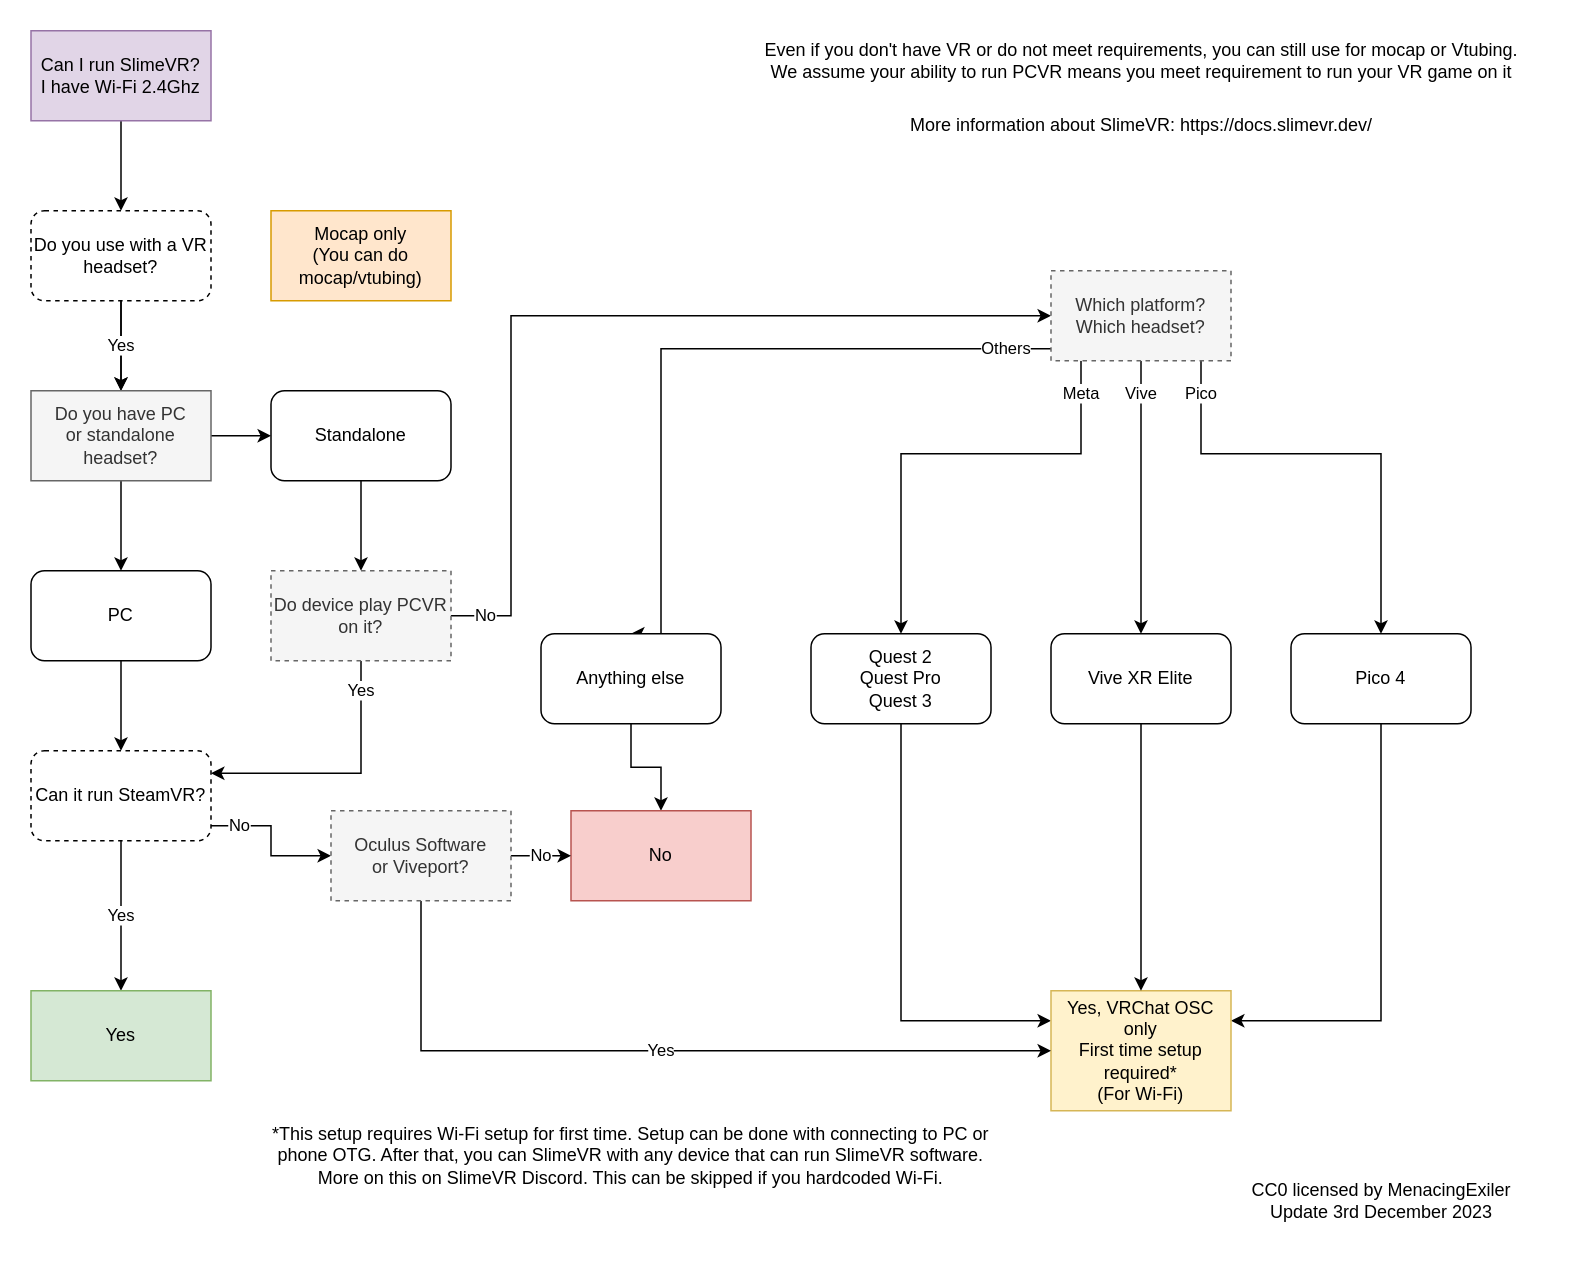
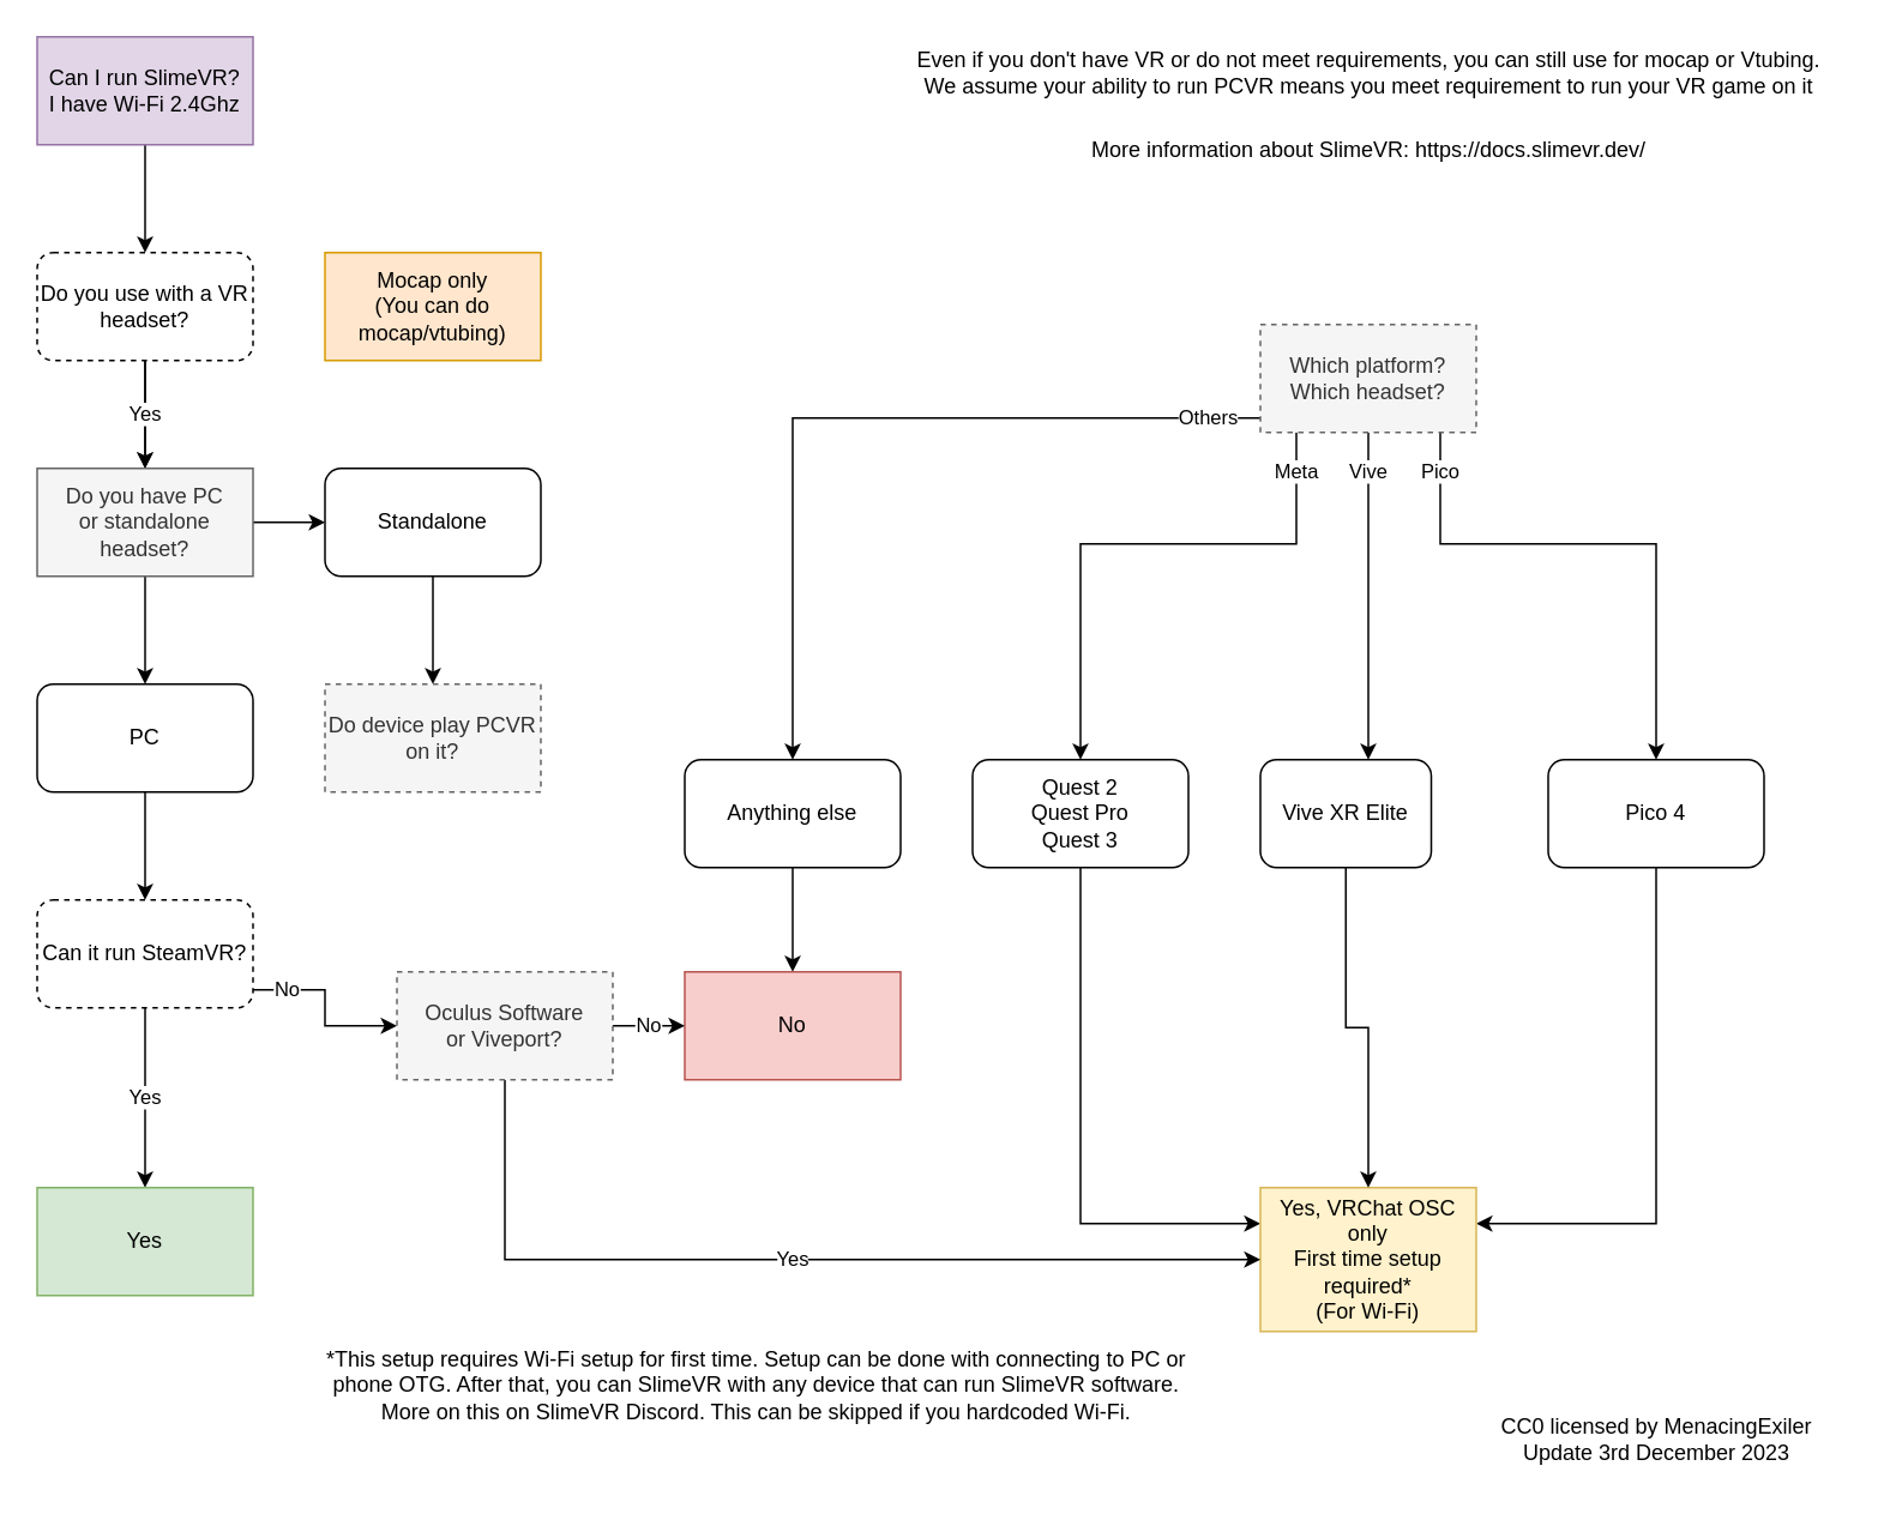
  <mxCell id="0" />
  <mxCell id="1" parent="0" />
  <mxCell id="2" style="edgeStyle=orthogonalEdgeStyle;rounded=0;orthogonalLoop=1;jettySize=auto;html=1;entryX=0.5;entryY=0;entryDx=0;entryDy=0;" parent="1" source="3" target="6" edge="1"><mxGeometry relative="1" as="geometry" /></mxCell>
  <mxCell id="3" value="Can I run SlimeVR?&lt;br&gt;I have Wi-Fi 2.4Ghz" style="rounded=0;whiteSpace=wrap;html=1;fillColor=#e1d5e7;strokeColor=#9673a6;" parent="1" vertex="1"><mxGeometry x="20" y="20" width="120" height="60" as="geometry" /></mxCell>
  <mxCell id="4" value="No" style="edgeStyle=orthogonalEdgeStyle;rounded=0;orthogonalLoop=1;jettySize=auto;html=1;" parent="1" source="6" target="14" edge="1"><mxGeometry relative="1" as="geometry"><mxPoint x="260" y="170" as="targetPoint" /></mxGeometry></mxCell>
  <mxCell id="5" value="Yes" style="edgeStyle=orthogonalEdgeStyle;rounded=0;orthogonalLoop=1;jettySize=auto;html=1;" parent="1" source="6" edge="1"><mxGeometry relative="1" as="geometry"><mxPoint x="80" y="260" as="targetPoint" /></mxGeometry></mxCell>
  <mxCell id="6" value="Do you use with a VR headset?" style="rounded=1;whiteSpace=wrap;html=1;dashed=1;" parent="1" vertex="1"><mxGeometry x="20" y="140" width="120" height="60" as="geometry" /></mxCell>
  <mxCell id="7" value="Mocap only&lt;br&gt;(You can do mocap/vtubing)" style="rounded=0;whiteSpace=wrap;html=1;fillColor=#ffe6cc;strokeColor=#d79b00;" parent="1" vertex="1"><mxGeometry x="180" y="140" width="120" height="60" as="geometry" /></mxCell>
  <mxCell id="8" style="edgeStyle=orthogonalEdgeStyle;rounded=0;orthogonalLoop=1;jettySize=auto;html=1;exitX=0.5;exitY=1;exitDx=0;exitDy=0;entryX=0.5;entryY=0;entryDx=0;entryDy=0;" parent="1" source="14" target="10" edge="1"><mxGeometry relative="1" as="geometry"><mxPoint x="80" y="460" as="targetPoint" /><mxPoint x="80" y="360" as="sourcePoint" /></mxGeometry></mxCell>
  <mxCell id="9" style="edgeStyle=orthogonalEdgeStyle;rounded=0;orthogonalLoop=1;jettySize=auto;html=1;" parent="1" source="10" edge="1"><mxGeometry relative="1" as="geometry"><mxPoint x="80" y="500" as="targetPoint" /></mxGeometry></mxCell>
  <mxCell id="10" value="PC" style="rounded=1;whiteSpace=wrap;html=1;" parent="1" vertex="1"><mxGeometry x="20" y="380" width="120" height="60" as="geometry" /></mxCell>
  <mxCell id="11" style="edgeStyle=orthogonalEdgeStyle;rounded=0;orthogonalLoop=1;jettySize=auto;html=1;entryX=0.5;entryY=0;entryDx=0;entryDy=0;" parent="1" source="12" target="21" edge="1"><mxGeometry relative="1" as="geometry"><mxPoint x="360" y="540" as="targetPoint" /></mxGeometry></mxCell>
  <mxCell id="12" value="Standalone" style="rounded=1;whiteSpace=wrap;html=1;" parent="1" vertex="1"><mxGeometry x="180" y="260" width="120" height="60" as="geometry" /></mxCell>
  <mxCell id="13" style="edgeStyle=orthogonalEdgeStyle;rounded=0;orthogonalLoop=1;jettySize=auto;html=1;" parent="1" source="14" target="12" edge="1"><mxGeometry relative="1" as="geometry" /></mxCell>
  <mxCell id="14" value="Do you have PC&lt;br style=&quot;border-color: var(--border-color);&quot;&gt;or standalone headset?" style="rounded=0;whiteSpace=wrap;html=1;fillColor=#f5f5f5;fontColor=#333333;strokeColor=#666666;" parent="1" vertex="1"><mxGeometry x="20" y="260" width="120" height="60" as="geometry" /></mxCell>
  <mxCell id="15" value="Yes" style="edgeStyle=orthogonalEdgeStyle;rounded=0;orthogonalLoop=1;jettySize=auto;html=1;entryX=0.5;entryY=0;entryDx=0;entryDy=0;" parent="1" source="17" target="18" edge="1"><mxGeometry relative="1" as="geometry" /></mxCell>
  <mxCell id="16" value="No" style="edgeStyle=orthogonalEdgeStyle;rounded=0;orthogonalLoop=1;jettySize=auto;html=1;entryX=0;entryY=0.5;entryDx=0;entryDy=0;" parent="1" source="17" target="37" edge="1"><mxGeometry x="-0.619" relative="1" as="geometry"><Array as="points"><mxPoint x="180" y="550" /><mxPoint x="180" y="570" /></Array><mxPoint as="offset" /></mxGeometry></mxCell>
  <mxCell id="17" value="Can it run SteamVR?" style="rounded=1;whiteSpace=wrap;html=1;dashed=1;" parent="1" vertex="1"><mxGeometry x="20" y="500" width="120" height="60" as="geometry" /></mxCell>
  <mxCell id="18" value="Yes" style="rounded=0;whiteSpace=wrap;html=1;fillColor=#d5e8d4;strokeColor=#82b366;" parent="1" vertex="1"><mxGeometry x="20" y="660" width="120" height="60" as="geometry" /></mxCell>
- <mxCell id="19" value="No" style="edgeStyle=orthogonalEdgeStyle;rounded=0;orthogonalLoop=1;jettySize=auto;html=1;entryX=0;entryY=0.5;entryDx=0;entryDy=0;" parent="1" source="21" target="26" edge="1"><mxGeometry x="-0.923" relative="1" as="geometry"><Array as="points"><mxPoint x="340" y="410" /><mxPoint x="340" y="210" /></Array><mxPoint as="offset" /></mxGeometry></mxCell>
- <mxCell id="20" value="Yes" style="edgeStyle=orthogonalEdgeStyle;rounded=0;orthogonalLoop=1;jettySize=auto;html=1;entryX=1;entryY=0.25;entryDx=0;entryDy=0;" parent="1" source="21" target="17" edge="1"><mxGeometry x="-0.771" relative="1" as="geometry"><Array as="points"><mxPoint x="240" y="515" /></Array><mxPoint as="offset" /></mxGeometry></mxCell>
  <mxCell id="21" value="Do device play PCVR on it?" style="rounded=0;whiteSpace=wrap;html=1;fillColor=#f5f5f5;fontColor=#333333;strokeColor=#666666;dashed=1;" parent="1" vertex="1"><mxGeometry x="180" y="380" width="120" height="60" as="geometry" /></mxCell>
  <mxCell id="22" value="Others" style="edgeStyle=orthogonalEdgeStyle;rounded=0;orthogonalLoop=1;jettySize=auto;html=1;entryX=0.5;entryY=0;entryDx=0;entryDy=0;" parent="1" source="26" target="28" edge="1"><mxGeometry x="-0.871" relative="1" as="geometry"><mxPoint x="560" y="462" as="targetPoint" /><Array as="points"><mxPoint x="440" y="232" /></Array><mxPoint as="offset" /></mxGeometry></mxCell>
  <mxCell id="23" value="Pico" style="edgeStyle=orthogonalEdgeStyle;rounded=0;orthogonalLoop=1;jettySize=auto;html=1;entryX=0.5;entryY=0;entryDx=0;entryDy=0;" parent="1" source="26" target="30" edge="1"><mxGeometry x="-0.854" relative="1" as="geometry"><Array as="points"><mxPoint x="800" y="302" /><mxPoint x="920" y="302" /></Array><mxPoint as="offset" /><mxPoint x="1000" y="342" as="targetPoint" /></mxGeometry></mxCell>
  <mxCell id="24" value="Vive" style="edgeStyle=orthogonalEdgeStyle;rounded=0;orthogonalLoop=1;jettySize=auto;html=1;exitX=0.5;exitY=1;exitDx=0;exitDy=0;" parent="1" source="26" target="43" edge="1"><mxGeometry x="-0.758" relative="1" as="geometry"><mxPoint x="800" y="242" as="sourcePoint" /><mxPoint x="840" y="342" as="targetPoint" /><Array as="points"><mxPoint x="760" y="322" /><mxPoint x="760" y="322" /></Array><mxPoint as="offset" /></mxGeometry></mxCell>
  <mxCell id="25" value="Meta" style="edgeStyle=orthogonalEdgeStyle;rounded=0;orthogonalLoop=1;jettySize=auto;html=1;entryX=0.5;entryY=0;entryDx=0;entryDy=0;" parent="1" source="26" target="32" edge="1"><mxGeometry x="-0.854" relative="1" as="geometry"><Array as="points"><mxPoint x="720" y="302" /><mxPoint x="600" y="302" /></Array><mxPoint as="offset" /></mxGeometry></mxCell>
  <mxCell id="26" value="Which platform?&lt;br&gt;Which headset?" style="rounded=0;whiteSpace=wrap;html=1;fillColor=#f5f5f5;fontColor=#333333;strokeColor=#666666;dashed=1;" parent="1" vertex="1"><mxGeometry x="700" y="180" width="120" height="60" as="geometry" /></mxCell>
  <mxCell id="27" style="edgeStyle=orthogonalEdgeStyle;rounded=0;orthogonalLoop=1;jettySize=auto;html=1;exitX=0.5;exitY=1;exitDx=0;exitDy=0;" parent="1" source="28" target="33" edge="1"><mxGeometry relative="1" as="geometry"><mxPoint x="560" y="440" as="sourcePoint" /><mxPoint x="560" y="500" as="targetPoint" /></mxGeometry></mxCell>
- <mxCell id="28" value="Anything else" style="rounded=1;whiteSpace=wrap;html=1;" parent="1" vertex="1"><mxGeometry x="360" y="422" width="120" height="60" as="geometry" /></mxCell>
+ <mxCell id="28" value="Anything else" style="rounded=1;whiteSpace=wrap;html=1;" parent="1" vertex="1"><mxGeometry x="380" y="422" width="120" height="60" as="geometry" /></mxCell>
  <mxCell id="29" style="edgeStyle=orthogonalEdgeStyle;rounded=0;orthogonalLoop=1;jettySize=auto;html=1;entryX=1;entryY=0.25;entryDx=0;entryDy=0;" parent="1" source="30" target="34" edge="1"><mxGeometry relative="1" as="geometry"><Array as="points"><mxPoint x="920" y="680" /></Array></mxGeometry></mxCell>
  <mxCell id="30" value="Pico 4" style="rounded=1;whiteSpace=wrap;html=1;" parent="1" vertex="1"><mxGeometry x="860" y="422" width="120" height="60" as="geometry" /></mxCell>
  <mxCell id="31" style="edgeStyle=orthogonalEdgeStyle;rounded=0;orthogonalLoop=1;jettySize=auto;html=1;entryX=0;entryY=0.25;entryDx=0;entryDy=0;" parent="1" source="32" target="34" edge="1"><mxGeometry relative="1" as="geometry"><Array as="points"><mxPoint x="600" y="680" /></Array></mxGeometry></mxCell>
  <mxCell id="32" value="Quest 2&lt;br&gt;Quest Pro&lt;br&gt;Quest 3" style="rounded=1;whiteSpace=wrap;html=1;" parent="1" vertex="1"><mxGeometry x="540" y="422" width="120" height="60" as="geometry" /></mxCell>
  <mxCell id="33" value="No" style="rounded=0;whiteSpace=wrap;html=1;fillColor=#f8cecc;strokeColor=#b85450;" parent="1" vertex="1"><mxGeometry x="380" y="540" width="120" height="60" as="geometry" /></mxCell>
  <mxCell id="34" value="Yes, VRChat OSC only&lt;br&gt;First time setup required*&lt;br&gt;(For Wi-Fi)" style="rounded=0;whiteSpace=wrap;html=1;fillColor=#fff2cc;strokeColor=#d6b656;" parent="1" vertex="1"><mxGeometry x="700" y="660" width="120" height="80" as="geometry" /></mxCell>
  <mxCell id="35" value="No" style="edgeStyle=orthogonalEdgeStyle;rounded=0;orthogonalLoop=1;jettySize=auto;html=1;entryX=0;entryY=0.5;entryDx=0;entryDy=0;" parent="1" source="37" target="33" edge="1"><mxGeometry relative="1" as="geometry"><mxPoint x="280" y="740" as="targetPoint" /><Array as="points"><mxPoint x="350" y="570" /><mxPoint x="350" y="570" /></Array></mxGeometry></mxCell>
  <mxCell id="36" value="Yes" style="edgeStyle=orthogonalEdgeStyle;rounded=0;orthogonalLoop=1;jettySize=auto;html=1;entryX=0;entryY=0.5;entryDx=0;entryDy=0;" parent="1" source="37" target="34" edge="1"><mxGeometry relative="1" as="geometry"><Array as="points"><mxPoint x="280" y="700" /></Array><mxPoint x="140" y="770" as="targetPoint" /></mxGeometry></mxCell>
  <mxCell id="37" value="Oculus Software&lt;br&gt;or Viveport?" style="rounded=0;whiteSpace=wrap;html=1;fillColor=#f5f5f5;fontColor=#333333;strokeColor=#666666;dashed=1;" parent="1" vertex="1"><mxGeometry x="220" y="540" width="120" height="60" as="geometry" /></mxCell>
  <mxCell id="38" value="CC0 licensed by MenacingExiler&lt;br&gt;Update 3rd December 2023" style="text;html=1;align=center;verticalAlign=middle;resizable=0;points=[];autosize=1;strokeColor=none;fillColor=none;" parent="1" vertex="1"><mxGeometry x="820" y="780" width="200" height="40" as="geometry" /></mxCell>
  <mxCell id="39" value="*This setup requires Wi-Fi setup for first time. Setup can be done with connecting to PC or phone OTG. After that, you can SlimeVR with any device that can run SlimeVR software. More on this on SlimeVR Discord. This can be skipped if you hardcoded Wi-Fi." style="text;html=1;strokeColor=none;fillColor=none;align=center;verticalAlign=middle;whiteSpace=wrap;rounded=0;" parent="1" vertex="1"><mxGeometry x="180" y="740" width="480" height="60" as="geometry" /></mxCell>
  <mxCell id="40" value="Even if you don't have VR or do not meet requirements, you can still use for mocap or Vtubing.&lt;br&gt;We assume your ability to run PCVR means you meet requirement to run your VR game on it" style="text;html=1;align=center;verticalAlign=middle;resizable=0;points=[];autosize=1;strokeColor=none;fillColor=none;" parent="1" vertex="1"><mxGeometry x="495" y="20" width="530" height="40" as="geometry" /></mxCell>
  <mxCell id="41" value="More information about SlimeVR:&amp;nbsp;https://docs.slimevr.dev/" style="text;html=1;align=center;verticalAlign=middle;resizable=0;points=[];autosize=1;strokeColor=none;fillColor=none;" parent="1" vertex="1"><mxGeometry x="595" y="68" width="330" height="30" as="geometry" /></mxCell>
  <mxCell id="42" style="edgeStyle=orthogonalEdgeStyle;rounded=0;orthogonalLoop=1;jettySize=auto;html=1;entryX=0.5;entryY=0;entryDx=0;entryDy=0;" parent="1" source="43" target="34" edge="1"><mxGeometry relative="1" as="geometry" /></mxCell>
- <mxCell id="43" value="Vive XR Elite" style="rounded=1;whiteSpace=wrap;html=1;" parent="1" vertex="1"><mxGeometry x="700" y="422" width="120" height="60" as="geometry" /></mxCell>
+ <mxCell id="43" value="Vive XR Elite" style="rounded=1;whiteSpace=wrap;html=1;" parent="1" vertex="1"><mxGeometry x="700" y="422" width="95" height="60" as="geometry" /></mxCell>
